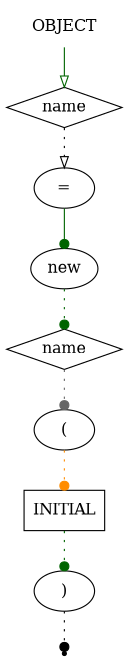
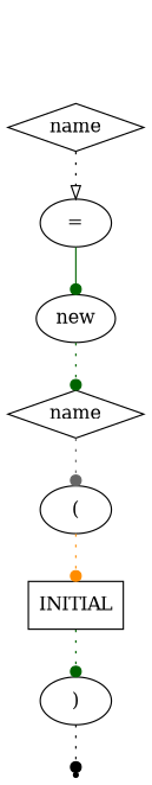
  digraph {
    node [shape=oval]
    edge [color=darkgreen style=dotted arrowhead=dot]
-   n1 [label=OBJECT shape=plaintext]
    n2 [label=name shape=diamond]
    n3 [label="="]
    n4 [label=new]
    n5 [label=name shape=diamond]
    n6 [label="("]
    n7 [label=INITIAL shape=box]
    n8 [label=")"]
    end [shape=point]
-   n1 -> n2 [style=solid arrowhead=onormal]
    n2 -> n3 [color=black arrowhead=onormal]
    n3 -> n4 [style=solid]
    n4 -> n5
    n5 -> n6 [color=gray40]
    n6 -> n7 [color=darkorange]
    n7 -> n8
    n8 -> end [color=black]
  }
